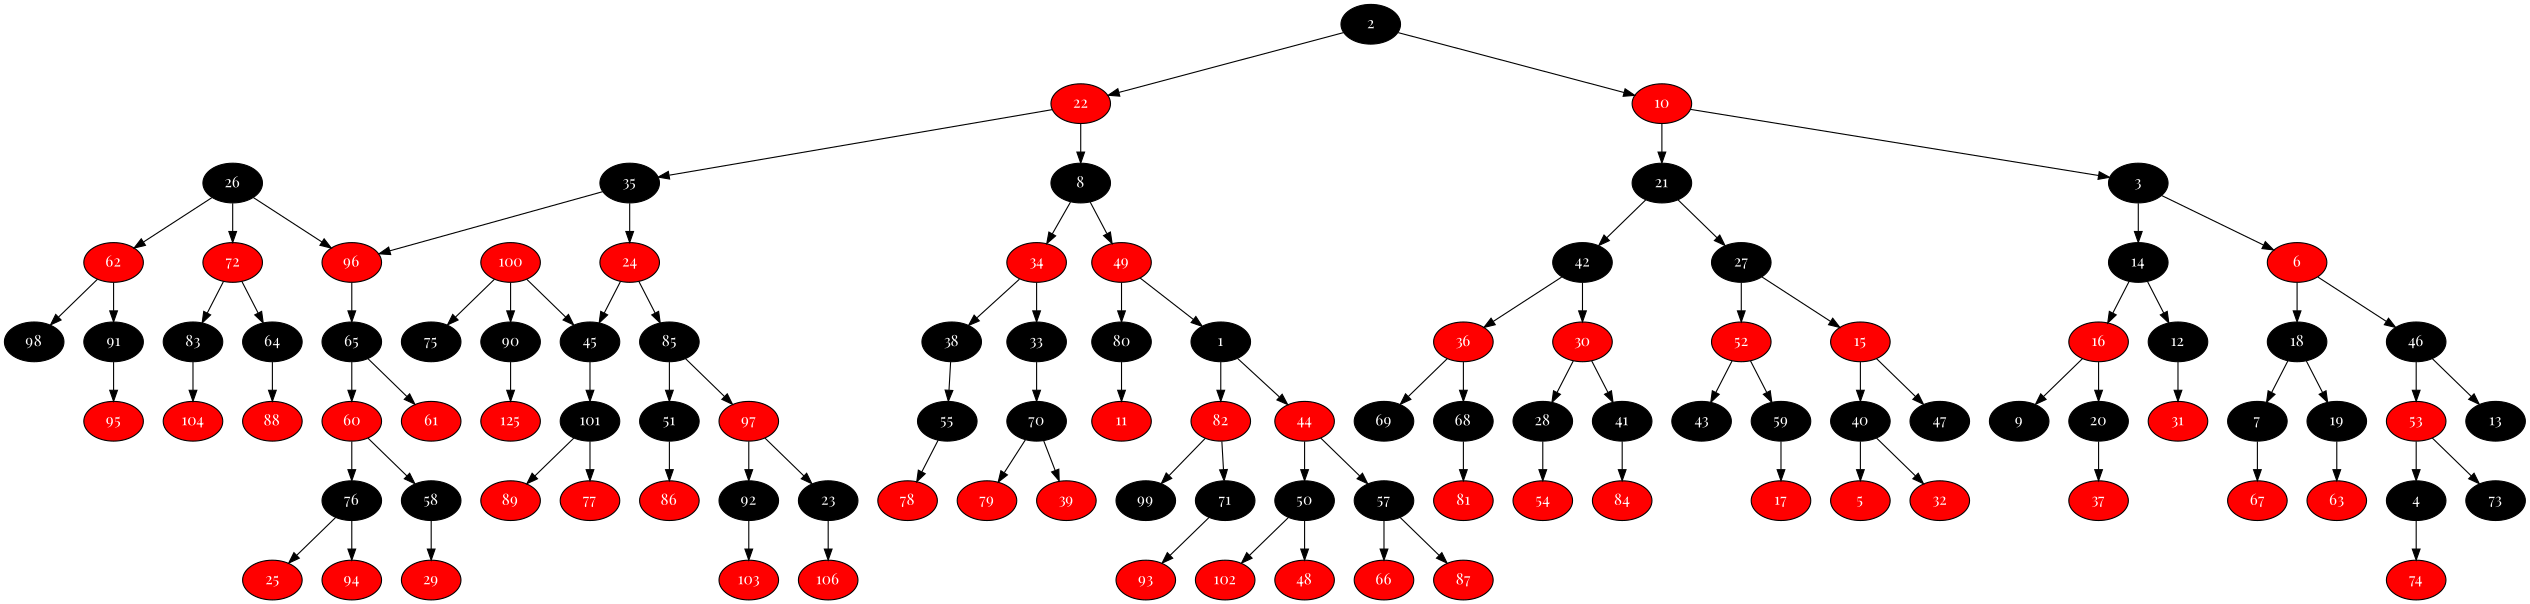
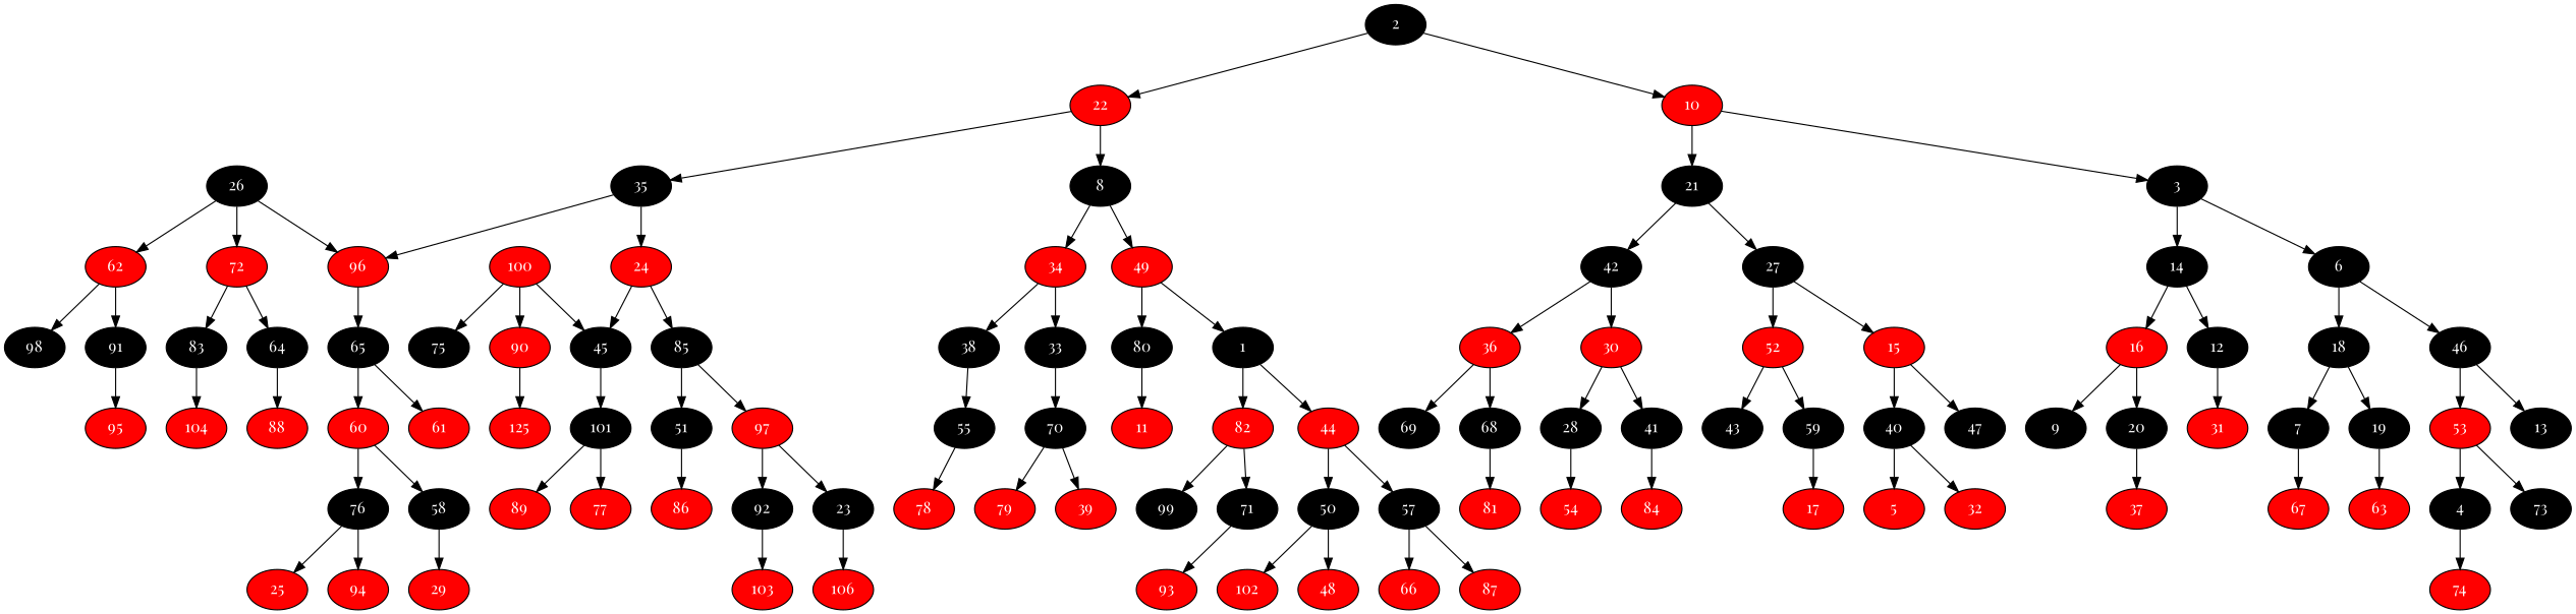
  digraph {
    fontname="Playfair Display"
    node [fillcolor=" red" fontcolor=" white" fontname="Playfair Display" style=filled]
    edge [color=black fontname="Playfair Display"]
    2 [fillcolor=" black"]
    22
    35 [fillcolor=" black"]
    96
    26 [fillcolor=" black"]
    72
    64 [fillcolor=" black"]
    88
    83 [fillcolor=" black"]
    104
    62
    91 [fillcolor=" black"]
    95
    98 [fillcolor=" black"]
    65 [fillcolor=" black"]
    61
    60
    58 [fillcolor=" black"]
    29
    76 [fillcolor=" black"]
    25
    94
    24
    45 [fillcolor=" black"]
    100
    75 [fillcolor=" black"]
-   90 [fillcolor=" black"]
+   90 [fillcolor=red]
    n28 [label=125]
    101 [fillcolor=" black"]
    77
    89
    85 [fillcolor=" black"]
    97
    23 [fillcolor=" black"]
    106
    92 [fillcolor=" black"]
    103
    51 [fillcolor=" black"]
    86
    8 [fillcolor=" black"]
    49
    1 [fillcolor=" black"]
    82
    71 [fillcolor=" black"]
    93
    99 [fillcolor=" black"]
    44
    57 [fillcolor=" black"]
    66
    87
    50 [fillcolor=" black"]
    102
    48
    80 [fillcolor=" black"]
    11
    34
    33 [fillcolor=" black"]
    70 [fillcolor=" black"]
    39
    79
    38 [fillcolor=" black"]
    55 [fillcolor=" black"]
    78
    10
    21 [fillcolor=" black"]
    42 [fillcolor=" black"]
    36
    68 [fillcolor=" black"]
    81
    69 [fillcolor=" black"]
    30
    41 [fillcolor=" black"]
    84
    28 [fillcolor=" black"]
    54
    27 [fillcolor=" black"]
    52
    59 [fillcolor=" black"]
    17
    43 [fillcolor=" black"]
    15
    47 [fillcolor=" black"]
    40 [fillcolor=" black"]
    32
    5
    3 [fillcolor=" black"]
    14 [fillcolor=" black"]
    16
    20 [fillcolor=" black"]
    37
    9 [fillcolor=" black"]
    12 [fillcolor=" black"]
    31
-   6
+   6 [fillcolor=black]
    18 [fillcolor=" black"]
    19 [fillcolor=" black"]
    63
    7 [fillcolor=" black"]
    67
    46 [fillcolor=" black"]
    13 [fillcolor=" black"]
    53
    73 [fillcolor=" black"]
    4 [fillcolor=" black"]
    74
    subgraph sub_1 {
      2
      22
      35
      96
      26
      72
      64
      88
      83
      104
      62
      91
      95
      98
      65
      61
      60
      58
      29
      76
      25
      94
      24
      45
      100
      75
      90
      n28
      101
      77
      89
      85
      97
      23
      106
      92
      103
      51
      86
      8
      49
      1
      82
      71
      93
      99
      44
      57
      66
      87
      50
      102
      48
      80
      11
      34
      33
      70
      39
      79
      38
      55
      78
      10
      21
      42
      36
      68
      81
      69
      30
      41
      84
      28
      54
      27
      52
      59
      17
      43
      15
      47
      40
      32
      5
      3
      14
      16
      20
      37
      9
      12
      31
      6
      18
      19
      63
      7
      67
      46
      13
      53
      73
      4
      74
    }
    2 -> 22
    2 -> 10
    22 -> 35
    22 -> 8
    35 -> 96
    35 -> 24
    96 -> 65
    26 -> 96
    26 -> 72
    26 -> 62
    72 -> 64
    72 -> 83
    64 -> 88
    83 -> 104
    62 -> 91
    62 -> 98
    91 -> 95
    65 -> 61
    65 -> 60
    60 -> 58
    60 -> 76
    58 -> 29
    76 -> 25
    76 -> 94
    24 -> 45
    24 -> 85
    45 -> 101
    100 -> 45
    100 -> 75
    100 -> 90
    90 -> n28
    101 -> 77
    101 -> 89
    85 -> 97
    85 -> 51
    97 -> 23
    97 -> 92
    23 -> 106
    92 -> 103
    51 -> 86
    8 -> 49
    8 -> 34
    49 -> 1
    49 -> 80
    1 -> 82
    1 -> 44
    82 -> 71
    82 -> 99
    71 -> 93
    44 -> 57
    44 -> 50
    57 -> 66
    57 -> 87
    50 -> 102
    50 -> 48
    80 -> 11
    34 -> 33
    34 -> 38
    33 -> 70
    70 -> 39
    70 -> 79
    38 -> 55
    55 -> 78
    10 -> 21
    10 -> 3
    21 -> 42
    21 -> 27
    42 -> 36
    42 -> 30
    36 -> 68
    36 -> 69
    68 -> 81
    30 -> 41
    30 -> 28
    41 -> 84
    28 -> 54
    27 -> 52
    27 -> 15
    52 -> 59
    52 -> 43
    59 -> 17
    15 -> 47
    15 -> 40
    40 -> 32
    40 -> 5
    3 -> 14
    3 -> 6
    14 -> 16
    14 -> 12
    16 -> 20
    16 -> 9
    20 -> 37
    12 -> 31
    6 -> 18
    6 -> 46
    18 -> 19
    18 -> 7
    19 -> 63
    7 -> 67
    46 -> 13
    46 -> 53
    53 -> 73
    53 -> 4
    4 -> 74
  }
